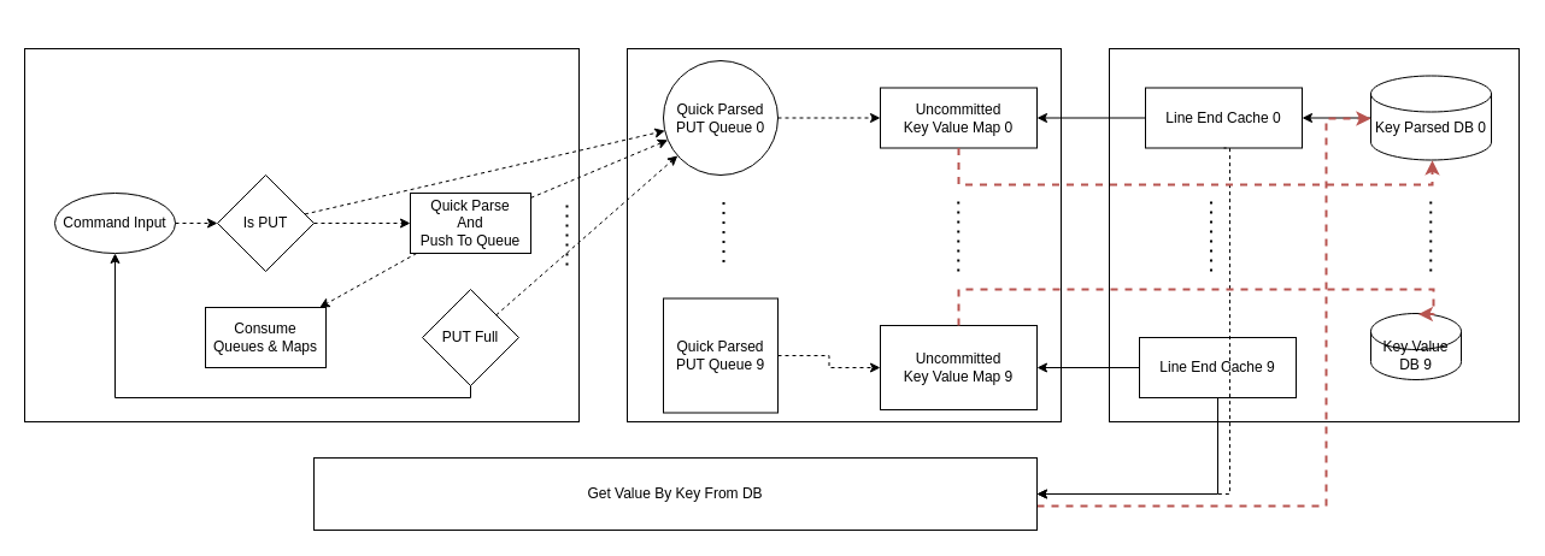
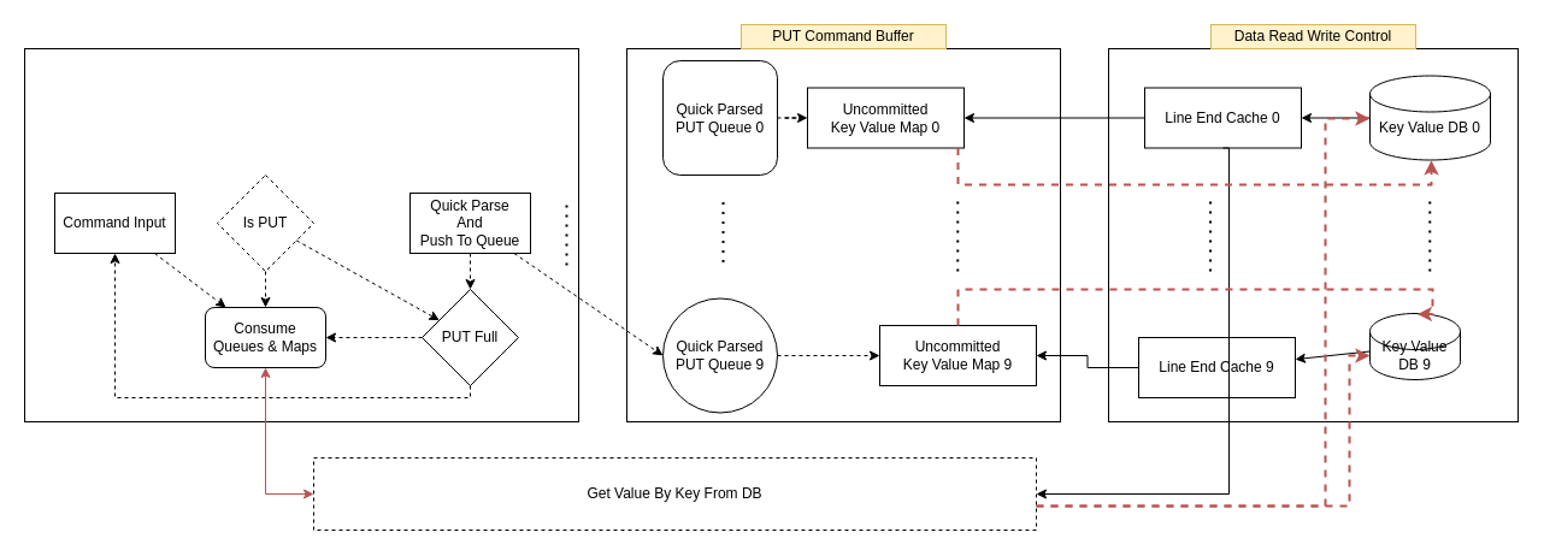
  <mxCell id="0" />
  <mxCell id="1" parent="0" />
  <mxCell id="2" value="" style="group" vertex="1" connectable="0" parent="1"><mxGeometry x="520" y="20" width="360" height="330" as="geometry" /></mxCell>
  <mxCell id="3" value="" style="group" vertex="1" connectable="0" parent="2"><mxGeometry width="360" height="330" as="geometry" /></mxCell>
  <mxCell id="4" value="" style="rounded=0;whiteSpace=wrap;html=1;fillColor=none;" vertex="1" parent="3"><mxGeometry y="20" width="360" height="310" as="geometry" /></mxCell>
- <mxCell id="5" value="Uncommitted&lt;br&gt;Key Value Map 0" style="rounded=0;whiteSpace=wrap;html=1;fillColor=none;" vertex="1" parent="3"><mxGeometry x="210" y="52.5" width="130" height="50" as="geometry" /></mxCell>
- <mxCell id="6" value="&lt;span&gt;Uncommitted&lt;/span&gt;&lt;br&gt;&lt;span&gt;Key Value Map 9&lt;/span&gt;" style="rounded=0;whiteSpace=wrap;html=1;fillColor=none;" vertex="1" parent="3"><mxGeometry x="210" y="250" width="130" height="70" as="geometry" /></mxCell>
+ <mxCell id="5" value="Uncommitted&lt;br&gt;Key Value Map 0" style="rounded=0;whiteSpace=wrap;html=1;fillColor=none;" vertex="1" parent="3"><mxGeometry x="150" y="52.5" width="130" height="50" as="geometry" /></mxCell>
+ <mxCell id="6" value="&lt;span&gt;Uncommitted&lt;/span&gt;&lt;br&gt;&lt;span&gt;Key Value Map 9&lt;/span&gt;" style="rounded=0;whiteSpace=wrap;html=1;fillColor=none;" vertex="1" parent="3"><mxGeometry x="210" y="250" width="130" height="50" as="geometry" /></mxCell>
  <mxCell id="7" value="" style="endArrow=none;dashed=1;html=1;dashPattern=1 3;strokeWidth=2;" edge="1" parent="3"><mxGeometry width="50" height="50" relative="1" as="geometry"><mxPoint x="274.76" y="205" as="sourcePoint" /><mxPoint x="274.76" y="145" as="targetPoint" /></mxGeometry></mxCell>
  <mxCell id="8" value="" style="edgeStyle=orthogonalEdgeStyle;rounded=0;orthogonalLoop=1;jettySize=auto;html=1;startArrow=none;startFill=0;dashed=1;" edge="1" parent="3" source="9" target="5"><mxGeometry relative="1" as="geometry" /></mxCell>
- <mxCell id="9" value="Quick Parsed&lt;br&gt;PUT Queue 0" style="ellipse;whiteSpace=wrap;html=1;aspect=fixed;fillColor=none;" vertex="1" parent="3"><mxGeometry x="30" y="30" width="95" height="95" as="geometry" /></mxCell>
+ <mxCell id="9" value="Quick Parsed&lt;br&gt;PUT Queue 0" style="whiteSpace=wrap;html=1;aspect=fixed;fillColor=none;rounded=1;" vertex="1" parent="3"><mxGeometry x="30" y="30" width="95" height="95" as="geometry" /></mxCell>
  <mxCell id="10" value="" style="edgeStyle=orthogonalEdgeStyle;rounded=0;orthogonalLoop=1;jettySize=auto;html=1;startArrow=none;startFill=0;dashed=1;" edge="1" parent="3" source="11" target="6"><mxGeometry relative="1" as="geometry" /></mxCell>
- <mxCell id="11" value="Quick Parsed&lt;br&gt;PUT Queue&amp;nbsp;9" style="whiteSpace=wrap;html=1;aspect=fixed;fillColor=none;rounded=0;" vertex="1" parent="3"><mxGeometry x="30" y="227.5" width="95" height="95" as="geometry" /></mxCell>
+ <mxCell id="11" value="Quick Parsed&lt;br&gt;PUT Queue&amp;nbsp;9" style="ellipse;whiteSpace=wrap;html=1;aspect=fixed;fillColor=none;" vertex="1" parent="3"><mxGeometry x="30" y="227.5" width="95" height="95" as="geometry" /></mxCell>
  <mxCell id="12" value="" style="endArrow=none;dashed=1;html=1;dashPattern=1 3;strokeWidth=2;" edge="1" parent="3"><mxGeometry width="50" height="50" relative="1" as="geometry"><mxPoint x="80" y="197.5" as="sourcePoint" /><mxPoint x="80" y="147.5" as="targetPoint" /></mxGeometry></mxCell>
+ <mxCell id="13" value="PUT Command Buffer" style="text;html=1;strokeColor=#d6b656;fillColor=#fff2cc;align=center;verticalAlign=middle;whiteSpace=wrap;rounded=0;" vertex="1" parent="3"><mxGeometry x="95" width="170" height="20" as="geometry" /></mxCell>
  <mxCell id="14" value="" style="group" vertex="1" connectable="0" parent="1"><mxGeometry x="920" y="20" width="340" height="330" as="geometry" /></mxCell>
  <mxCell id="15" value="" style="rounded=0;whiteSpace=wrap;html=1;fillColor=none;" vertex="1" parent="14"><mxGeometry y="20" width="340" height="310" as="geometry" /></mxCell>
  <mxCell id="16" value="Line End Cache 0" style="rounded=0;whiteSpace=wrap;html=1;fillColor=none;" vertex="1" parent="14"><mxGeometry x="30" y="52.5" width="130" height="50" as="geometry" /></mxCell>
  <mxCell id="17" value="Line End Cache 9" style="rounded=0;whiteSpace=wrap;html=1;fillColor=none;" vertex="1" parent="14"><mxGeometry x="25" y="260" width="130" height="50" as="geometry" /></mxCell>
  <mxCell id="18" value="" style="endArrow=none;dashed=1;html=1;dashPattern=1 3;strokeWidth=2;" edge="1" parent="14"><mxGeometry width="50" height="50" relative="1" as="geometry"><mxPoint x="84.52" y="205" as="sourcePoint" /><mxPoint x="84.52" y="145" as="targetPoint" /></mxGeometry></mxCell>
- <mxCell id="19" value="&lt;br&gt;Key Parsed DB 0" style="shape=cylinder2;whiteSpace=wrap;html=1;boundedLbl=1;backgroundOutline=1;size=15;fillColor=none;" vertex="1" parent="14"><mxGeometry x="217" y="42.5" width="100" height="70" as="geometry" /></mxCell>
+ <mxCell id="19" value="&lt;br&gt;Key Value DB 0" style="shape=cylinder2;whiteSpace=wrap;html=1;boundedLbl=1;backgroundOutline=1;size=15;fillColor=none;" vertex="1" parent="14"><mxGeometry x="217" y="42.5" width="100" height="70" as="geometry" /></mxCell>
  <mxCell id="20" value="" style="edgeStyle=none;rounded=0;orthogonalLoop=1;jettySize=auto;html=1;startArrow=classic;startFill=1;strokeColor=#000000;endArrow=none;endFill=0;" edge="1" parent="14" source="16" target="19"><mxGeometry relative="1" as="geometry" /></mxCell>
  <mxCell id="21" value="&lt;br&gt;Key Value DB 9" style="shape=cylinder2;whiteSpace=wrap;html=1;boundedLbl=1;backgroundOutline=1;size=15;fillColor=none;" vertex="1" parent="14"><mxGeometry x="217" y="240" width="75" height="55" as="geometry" /></mxCell>
+ <mxCell id="22" value="" style="edgeStyle=none;rounded=0;orthogonalLoop=1;jettySize=auto;html=1;startArrow=classic;startFill=1;strokeColor=#000000;endArrow=none;endFill=0;" edge="1" parent="14" source="17" target="21"><mxGeometry relative="1" as="geometry" /></mxCell>
+ <mxCell id="23" value="Data Read Write Control" style="text;html=1;strokeColor=#d6b656;fillColor=#fff2cc;align=center;verticalAlign=middle;whiteSpace=wrap;rounded=0;" vertex="1" parent="14"><mxGeometry x="85" width="170" height="20" as="geometry" /></mxCell>
  <mxCell id="24" value="" style="endArrow=none;dashed=1;html=1;dashPattern=1 3;strokeWidth=2;" edge="1" parent="14"><mxGeometry width="50" height="50" relative="1" as="geometry"><mxPoint x="266.76" y="205" as="sourcePoint" /><mxPoint x="266.76" y="145" as="targetPoint" /></mxGeometry></mxCell>
- <mxCell id="25" style="edgeStyle=none;rounded=0;orthogonalLoop=1;jettySize=auto;html=1;dashed=1;startArrow=none;startFill=0;strokeColor=#000000;" edge="1" parent="1" source="34" target="9"><mxGeometry relative="1" as="geometry" /></mxCell>
+ <mxCell id="26" style="edgeStyle=none;rounded=0;orthogonalLoop=1;jettySize=auto;html=1;entryX=0;entryY=0.5;entryDx=0;entryDy=0;dashed=1;startArrow=none;startFill=0;strokeColor=#000000;" edge="1" parent="1" source="34" target="11"><mxGeometry relative="1" as="geometry" /></mxCell>
  <mxCell id="27" style="edgeStyle=orthogonalEdgeStyle;rounded=0;orthogonalLoop=1;jettySize=auto;html=1;startArrow=classic;startFill=1;strokeColor=#000000;endArrow=none;endFill=0;" edge="1" parent="1" source="5" target="16"><mxGeometry relative="1" as="geometry" /></mxCell>
  <mxCell id="28" style="edgeStyle=orthogonalEdgeStyle;rounded=0;orthogonalLoop=1;jettySize=auto;html=1;startArrow=classic;startFill=1;strokeColor=#000000;endArrow=none;endFill=0;" edge="1" parent="1" source="6" target="17"><mxGeometry relative="1" as="geometry" /></mxCell>
  <mxCell id="29" value="" style="group" vertex="1" connectable="0" parent="1"><mxGeometry x="20" y="20" width="460" height="330" as="geometry" /></mxCell>
  <mxCell id="30" value="" style="rounded=0;whiteSpace=wrap;html=1;fillColor=none;" vertex="1" parent="29"><mxGeometry y="20" width="460" height="310" as="geometry" /></mxCell>
- <mxCell id="31" value="Command Input" style="ellipse;whiteSpace=wrap;html=1;fillColor=none;" vertex="1" parent="29"><mxGeometry x="25" y="140" width="100" height="50" as="geometry" /></mxCell>
- <mxCell id="32" value="Is PUT" style="rhombus;whiteSpace=wrap;html=1;fillColor=none;" vertex="1" parent="29"><mxGeometry x="160" y="125" width="80" height="80" as="geometry" /></mxCell>
- <mxCell id="33" value="" style="edgeStyle=none;rounded=0;orthogonalLoop=1;jettySize=auto;html=1;dashed=1;startArrow=none;startFill=0;strokeColor=#000000;" edge="1" parent="29" source="31" target="32"><mxGeometry relative="1" as="geometry" /></mxCell>
+ <mxCell id="31" value="Command Input" style="rounded=0;whiteSpace=wrap;html=1;fillColor=none;" vertex="1" parent="29"><mxGeometry x="25" y="140" width="100" height="50" as="geometry" /></mxCell>
+ <mxCell id="32" value="Is PUT" style="rhombus;whiteSpace=wrap;html=1;fillColor=none;dashed=1;" vertex="1" parent="29"><mxGeometry x="160" y="125" width="80" height="80" as="geometry" /></mxCell>
+ <mxCell id="33" value="" style="edgeStyle=none;rounded=0;orthogonalLoop=1;jettySize=auto;html=1;dashed=1;startArrow=none;startFill=0;strokeColor=#000000;" edge="1" parent="29" source="31" target="36"><mxGeometry relative="1" as="geometry" /></mxCell>
  <mxCell id="34" value="Quick Parse&lt;br&gt;And&lt;br&gt;Push To Queue" style="rounded=0;whiteSpace=wrap;html=1;fillColor=none;" vertex="1" parent="29"><mxGeometry x="320" y="140" width="100" height="50" as="geometry" /></mxCell>
- <mxCell id="35" value="" style="edgeStyle=none;rounded=0;orthogonalLoop=1;jettySize=auto;html=1;dashed=1;startArrow=none;startFill=0;strokeColor=#000000;" edge="1" parent="29" source="32" target="34"><mxGeometry relative="1" as="geometry" /></mxCell>
- <mxCell id="36" value="Consume &lt;br&gt;Queues &amp;amp; Maps" style="whiteSpace=wrap;html=1;fillColor=none;" vertex="1" parent="29"><mxGeometry x="150" y="235" width="100" height="50" as="geometry" /></mxCell>
- <mxCell id="37" value="" style="edgeStyle=none;rounded=0;orthogonalLoop=1;jettySize=auto;html=1;dashed=1;startArrow=none;startFill=0;strokeColor=#000000;" edge="1" parent="29" source="32" target="9"><mxGeometry relative="1" as="geometry" /></mxCell>
+ <mxCell id="35" value="" style="edgeStyle=none;rounded=0;orthogonalLoop=1;jettySize=auto;html=1;dashed=1;startArrow=none;startFill=0;strokeColor=#000000;" edge="1" parent="29" source="32" target="41"><mxGeometry relative="1" as="geometry" /></mxCell>
+ <mxCell id="36" value="Consume &lt;br&gt;Queues &amp;amp; Maps" style="whiteSpace=wrap;html=1;fillColor=none;rounded=1;" vertex="1" parent="29"><mxGeometry x="150" y="235" width="100" height="50" as="geometry" /></mxCell>
+ <mxCell id="37" value="" style="edgeStyle=none;rounded=0;orthogonalLoop=1;jettySize=auto;html=1;dashed=1;startArrow=none;startFill=0;strokeColor=#000000;" edge="1" parent="29" source="32" target="36"><mxGeometry relative="1" as="geometry" /></mxCell>
  <mxCell id="38" value="" style="endArrow=none;dashed=1;html=1;dashPattern=1 3;strokeWidth=2;" edge="1" parent="29"><mxGeometry width="50" height="50" relative="1" as="geometry"><mxPoint x="450" y="200.0" as="sourcePoint" /><mxPoint x="450" y="150.0" as="targetPoint" /></mxGeometry></mxCell>
- <mxCell id="39" value="" style="edgeStyle=none;rounded=0;orthogonalLoop=1;jettySize=auto;html=1;dashed=1;startArrow=none;startFill=0;strokeColor=#000000;" edge="1" parent="29" source="41" target="9"><mxGeometry relative="1" as="geometry" /></mxCell>
- <mxCell id="40" style="edgeStyle=orthogonalEdgeStyle;rounded=0;orthogonalLoop=1;jettySize=auto;html=1;entryX=0.5;entryY=1;entryDx=0;entryDy=0;dashed=0;startArrow=none;startFill=0;strokeColor=#000000;" edge="1" parent="29" source="41" target="31"><mxGeometry relative="1" as="geometry"><Array as="points"><mxPoint x="370" y="310" /><mxPoint x="75" y="310" /></Array></mxGeometry></mxCell>
+ <mxCell id="39" value="" style="edgeStyle=none;rounded=0;orthogonalLoop=1;jettySize=auto;html=1;dashed=1;startArrow=none;startFill=0;strokeColor=#000000;" edge="1" parent="29" source="41" target="36"><mxGeometry relative="1" as="geometry" /></mxCell>
+ <mxCell id="40" style="edgeStyle=orthogonalEdgeStyle;rounded=0;orthogonalLoop=1;jettySize=auto;html=1;entryX=0.5;entryY=1;entryDx=0;entryDy=0;dashed=1;startArrow=none;startFill=0;strokeColor=#000000;" edge="1" parent="29" source="41" target="31"><mxGeometry relative="1" as="geometry"><Array as="points"><mxPoint x="370" y="310" /><mxPoint x="75" y="310" /></Array></mxGeometry></mxCell>
  <mxCell id="41" value="PUT Full" style="rhombus;whiteSpace=wrap;html=1;rounded=0;fillColor=none;" vertex="1" parent="29"><mxGeometry x="330" y="220" width="80" height="80" as="geometry" /></mxCell>
- <mxCell id="42" value="" style="edgeStyle=none;rounded=0;orthogonalLoop=1;jettySize=auto;html=1;dashed=1;startArrow=none;startFill=0;strokeColor=#000000;" edge="1" parent="29" source="34" target="36"><mxGeometry relative="1" as="geometry" /></mxCell>
+ <mxCell id="42" value="" style="edgeStyle=none;rounded=0;orthogonalLoop=1;jettySize=auto;html=1;dashed=1;startArrow=none;startFill=0;strokeColor=#000000;" edge="1" parent="29" source="34" target="41"><mxGeometry relative="1" as="geometry" /></mxCell>
+ <mxCell id="43" style="edgeStyle=orthogonalEdgeStyle;rounded=0;orthogonalLoop=1;jettySize=auto;html=1;dashed=1;startArrow=none;startFill=0;endArrow=classic;endFill=1;strokeColor=#b85450;strokeWidth=2;fillColor=#f8cecc;" edge="1" parent="1" source="47" target="21"><mxGeometry relative="1" as="geometry"><Array as="points"><mxPoint x="1120" y="420" /><mxPoint x="1120" y="295" /></Array></mxGeometry></mxCell>
  <mxCell id="44" style="edgeStyle=orthogonalEdgeStyle;rounded=0;orthogonalLoop=1;jettySize=auto;html=1;dashed=1;startArrow=none;startFill=0;endArrow=classic;endFill=1;strokeColor=#b85450;strokeWidth=2;fillColor=#f8cecc;" edge="1" parent="1" source="47" target="19"><mxGeometry relative="1" as="geometry"><Array as="points"><mxPoint x="1100" y="420" /><mxPoint x="1100" y="98" /></Array></mxGeometry></mxCell>
- <mxCell id="45" style="edgeStyle=orthogonalEdgeStyle;rounded=0;orthogonalLoop=1;jettySize=auto;html=1;entryX=0.5;entryY=1;entryDx=0;entryDy=0;startArrow=classic;startFill=1;endArrow=none;endFill=0;strokeColor=#000000;strokeWidth=1;" edge="1" parent="1" source="47" target="17"><mxGeometry relative="1" as="geometry" /></mxCell>
- <mxCell id="46" style="edgeStyle=orthogonalEdgeStyle;rounded=0;orthogonalLoop=1;jettySize=auto;html=1;entryX=0.5;entryY=1;entryDx=0;entryDy=0;startArrow=classic;startFill=1;endArrow=none;endFill=0;strokeColor=#000000;strokeWidth=1;dashed=1;" edge="1" parent="1" source="47" target="16"><mxGeometry relative="1" as="geometry"><Array as="points"><mxPoint x="1020" y="410" /><mxPoint x="1020" y="123" /></Array></mxGeometry></mxCell>
- <mxCell id="47" value="Get Value By Key From DB" style="rounded=0;whiteSpace=wrap;html=1;fillColor=none;" vertex="1" parent="1"><mxGeometry x="260" y="380" width="600" height="60" as="geometry" /></mxCell>
+ <mxCell id="46" style="edgeStyle=orthogonalEdgeStyle;rounded=0;orthogonalLoop=1;jettySize=auto;html=1;entryX=0.5;entryY=1;entryDx=0;entryDy=0;startArrow=classic;startFill=1;endArrow=none;endFill=0;strokeColor=#000000;strokeWidth=1;" edge="1" parent="1" source="47" target="16"><mxGeometry relative="1" as="geometry"><Array as="points"><mxPoint x="1020" y="410" /><mxPoint x="1020" y="123" /></Array></mxGeometry></mxCell>
+ <mxCell id="47" value="Get Value By Key From DB" style="rounded=0;whiteSpace=wrap;html=1;fillColor=none;dashed=1;" vertex="1" parent="1"><mxGeometry x="260" y="380" width="600" height="60" as="geometry" /></mxCell>
+ <mxCell id="48" style="edgeStyle=orthogonalEdgeStyle;rounded=0;orthogonalLoop=1;jettySize=auto;html=1;entryX=0;entryY=0.5;entryDx=0;entryDy=0;startArrow=classic;startFill=1;strokeColor=#b85450;fillColor=#f8cecc;" edge="1" parent="1" source="36" target="47"><mxGeometry relative="1" as="geometry" /></mxCell>
  <mxCell id="49" style="edgeStyle=orthogonalEdgeStyle;rounded=0;orthogonalLoop=1;jettySize=auto;html=1;entryX=0.51;entryY=1.004;entryDx=0;entryDy=0;entryPerimeter=0;dashed=1;startArrow=none;startFill=0;endArrow=classic;endFill=1;strokeColor=#b85450;fillColor=#f8cecc;strokeWidth=2;" edge="1" parent="1" source="5" target="19"><mxGeometry relative="1" as="geometry"><Array as="points"><mxPoint x="795" y="153" /><mxPoint x="1188" y="153" /></Array></mxGeometry></mxCell>
  <mxCell id="50" style="edgeStyle=orthogonalEdgeStyle;rounded=0;orthogonalLoop=1;jettySize=auto;html=1;entryX=0.524;entryY=0.011;entryDx=0;entryDy=0;entryPerimeter=0;dashed=1;startArrow=none;startFill=0;endArrow=classic;endFill=1;strokeColor=#b85450;fillColor=#f8cecc;strokeWidth=2;" edge="1" parent="1" source="6" target="21"><mxGeometry relative="1" as="geometry"><Array as="points"><mxPoint x="795" y="240" /><mxPoint x="1189" y="240" /><mxPoint x="1189" y="261" /></Array></mxGeometry></mxCell>
